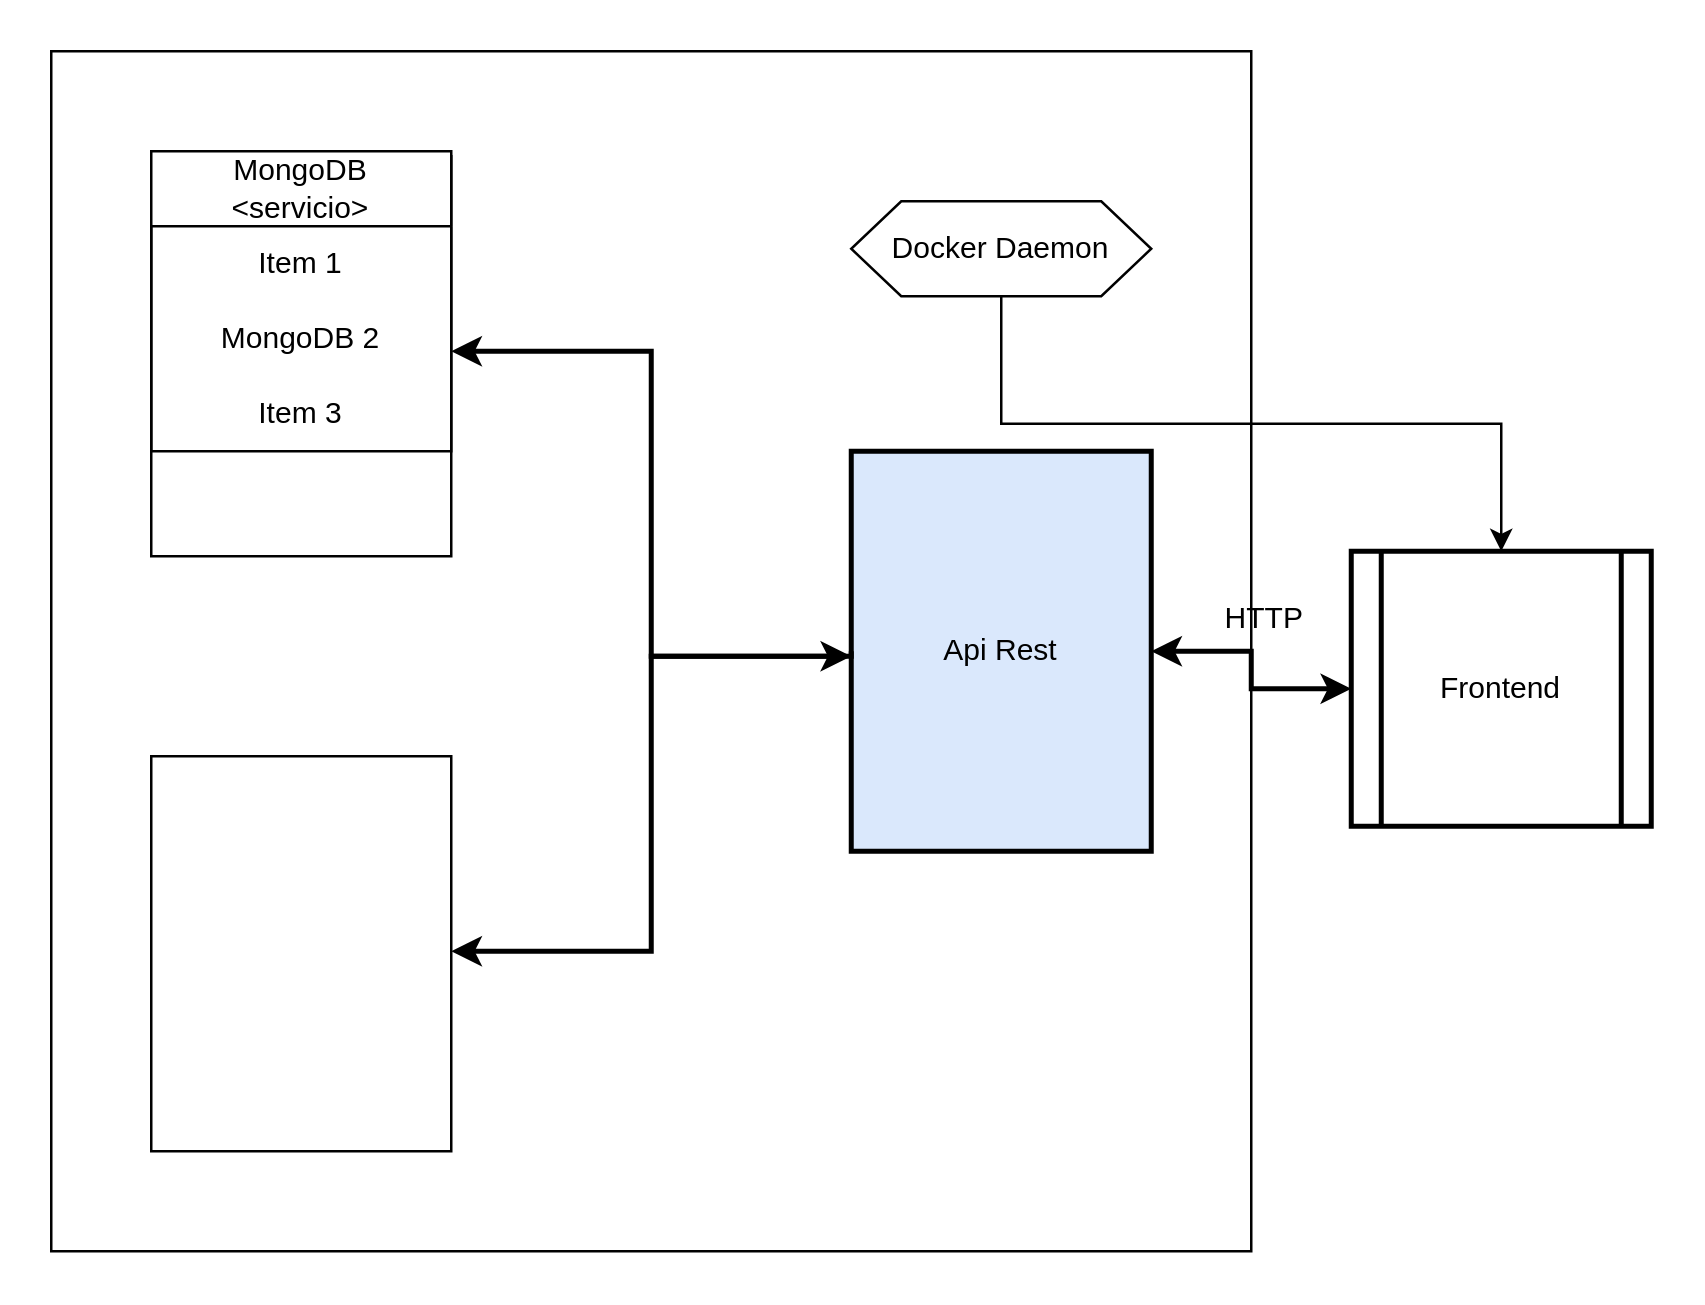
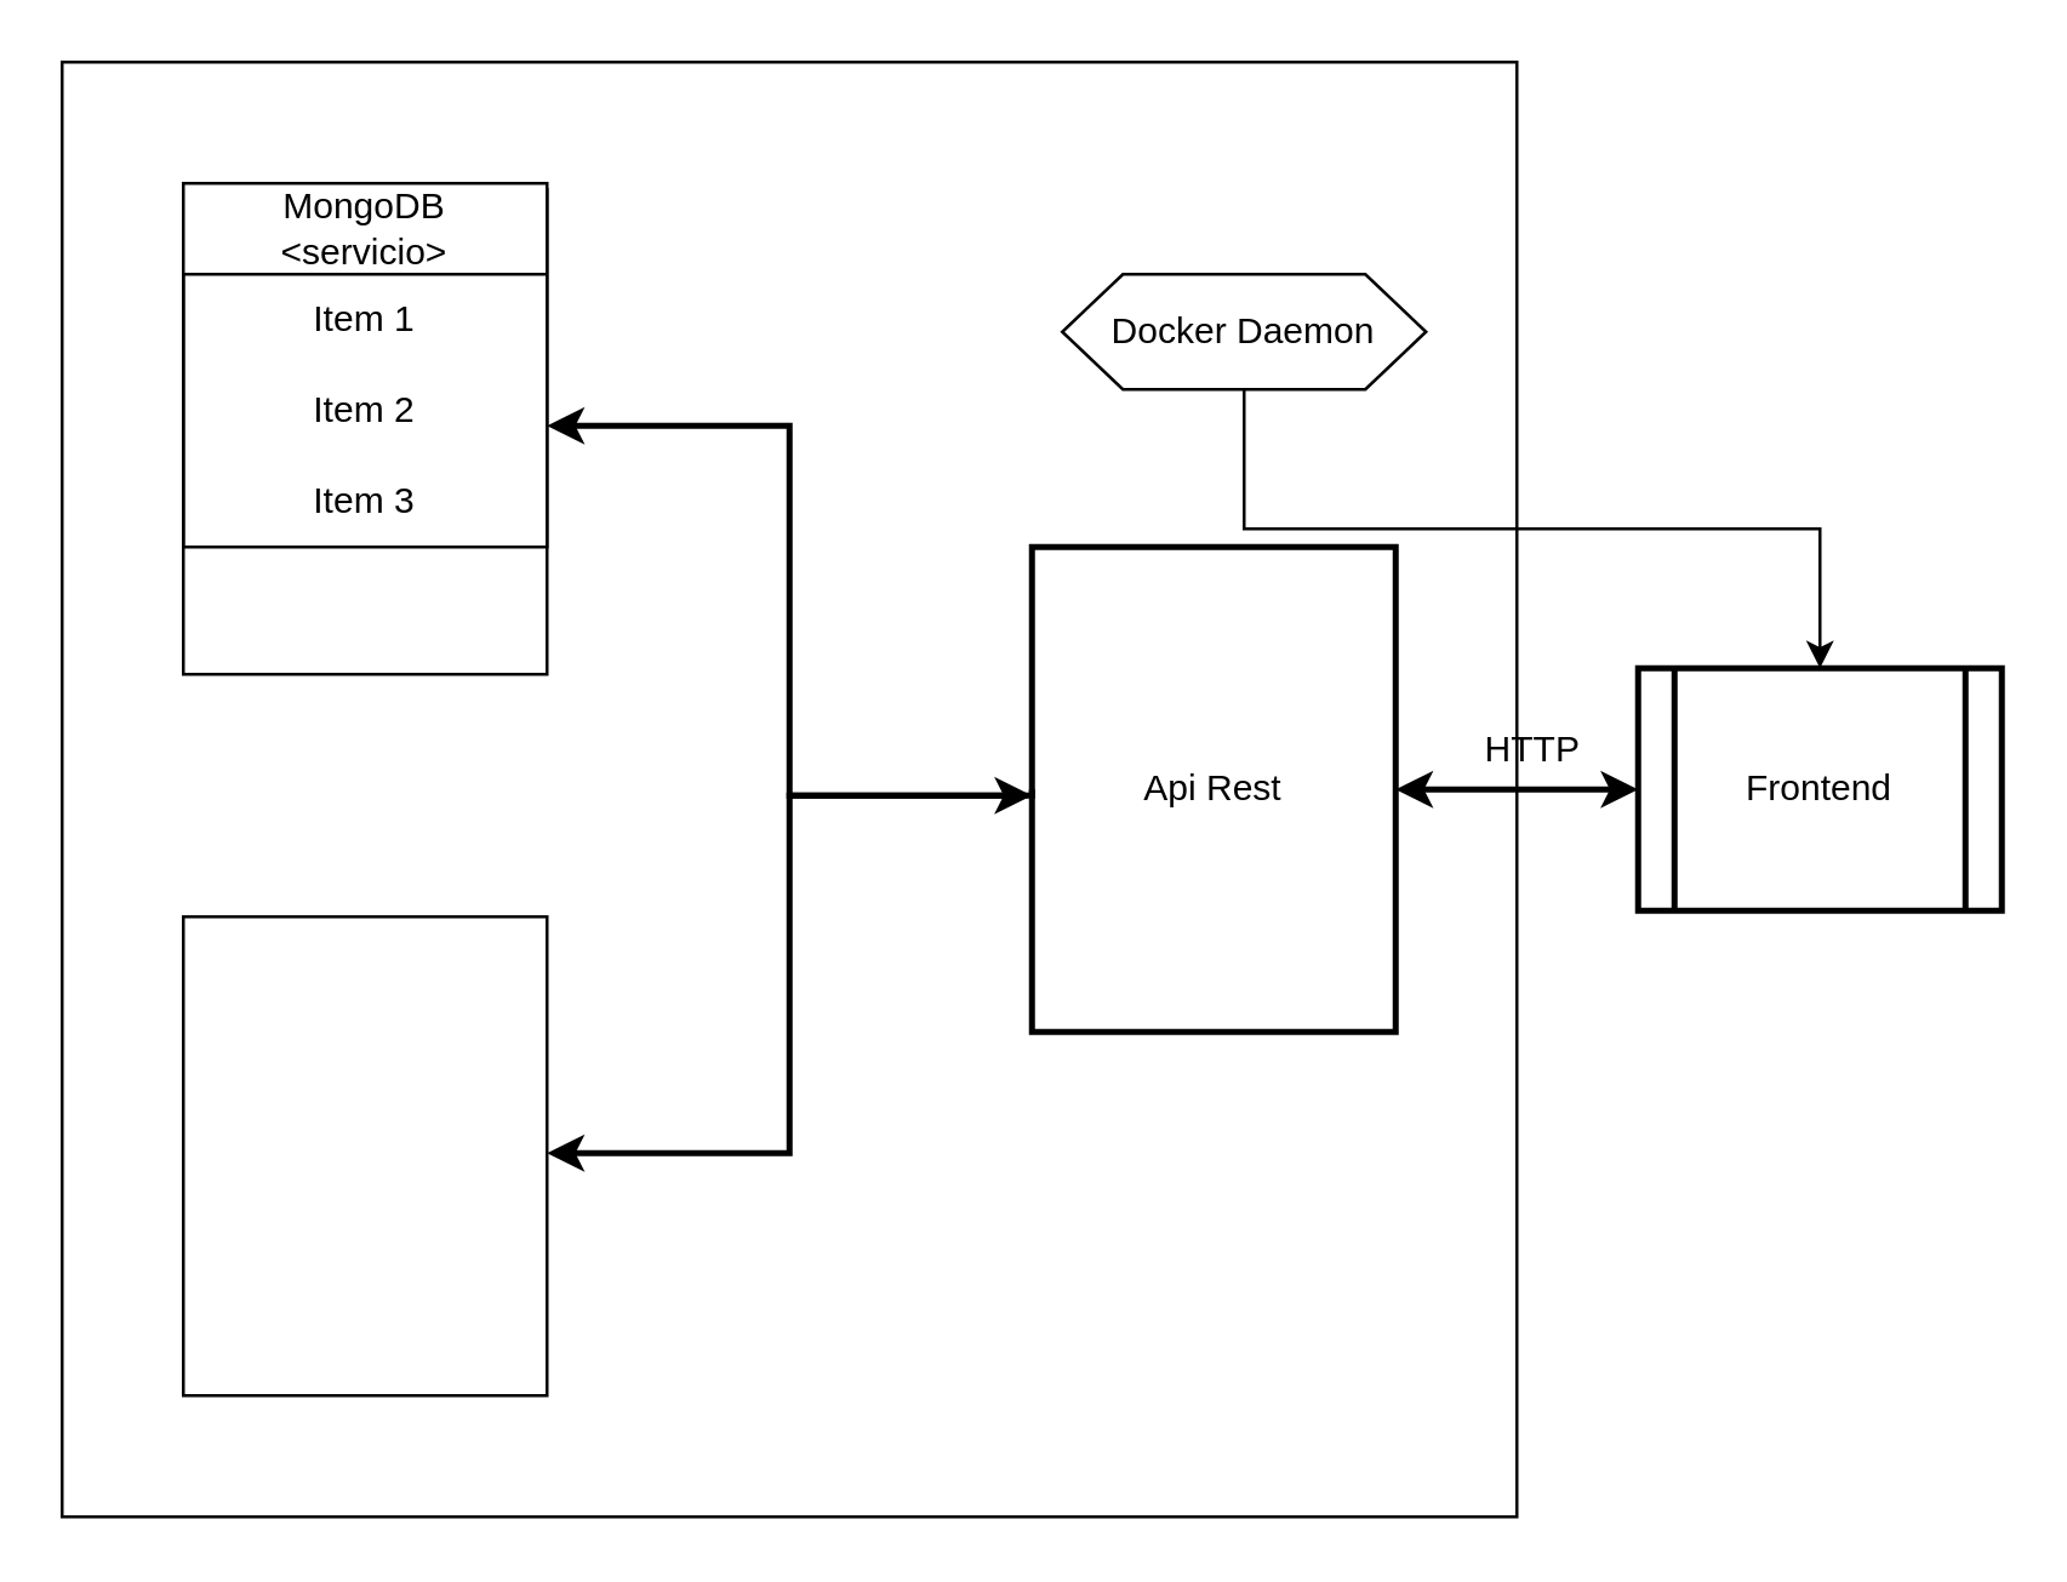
  <mxCell id="0" />
  <mxCell id="1" parent="0" />
  <mxCell id="2" value="" style="rounded=0;whiteSpace=wrap;html=1;" vertex="1" parent="1"><mxGeometry x="20" width="480" height="480" as="geometry" y="20" /></mxCell>
  <mxCell id="3" style="edgeStyle=orthogonalEdgeStyle;rounded=0;orthogonalLoop=1;jettySize=auto;html=1;startArrow=classic;startFill=1;strokeWidth=2;" edge="1" parent="1" source="4" target="5"><mxGeometry relative="1" as="geometry" /></mxCell>
- <mxCell id="4" value="Api Rest" style="rounded=0;whiteSpace=wrap;html=1;strokeWidth=2;fillColor=#dae8fc;" vertex="1" parent="1"><mxGeometry x="340" y="180" width="120" height="160" as="geometry" /></mxCell>
- <mxCell id="5" value="Frontend" style="shape=process;whiteSpace=wrap;html=1;backgroundOutline=1;strokeWidth=2;" vertex="1" parent="1"><mxGeometry x="540" y="220" width="120" height="110" as="geometry" /></mxCell>
+ <mxCell id="4" value="Api Rest" style="rounded=0;whiteSpace=wrap;html=1;strokeWidth=2;" vertex="1" parent="1"><mxGeometry x="340" y="180" width="120" height="160" as="geometry" /></mxCell>
+ <mxCell id="5" value="Frontend" style="shape=process;whiteSpace=wrap;html=1;backgroundOutline=1;strokeWidth=2;" vertex="1" parent="1"><mxGeometry x="540" y="220" width="120" height="80" as="geometry" /></mxCell>
  <mxCell id="6" style="edgeStyle=orthogonalEdgeStyle;rounded=0;orthogonalLoop=1;jettySize=auto;html=1;exitX=0;exitY=0.5;exitDx=0;exitDy=0;strokeWidth=2;" edge="1" parent="1" source="4" target="9"><mxGeometry relative="1" as="geometry"><mxPoint x="220" y="182" as="targetPoint" /><Array as="points"><mxPoint x="260" y="262" /><mxPoint x="260" y="140" /></Array></mxGeometry></mxCell>
  <mxCell id="7" style="edgeStyle=orthogonalEdgeStyle;rounded=0;orthogonalLoop=1;jettySize=auto;html=1;startArrow=classic;startFill=1;strokeWidth=2;" edge="1" parent="1" source="4" target="10"><mxGeometry relative="1" as="geometry"><mxPoint x="220" y="342" as="targetPoint" /><Array as="points"><mxPoint x="260" y="262" /><mxPoint x="260" y="380" /></Array></mxGeometry></mxCell>
  <mxCell id="8" value="HTTP" style="text;html=1;align=center;verticalAlign=middle;resizable=0;points=[];autosize=1;strokeColor=none;fillColor=none;" vertex="1" parent="1"><mxGeometry x="480" y="232" width="50" height="30" as="geometry" /></mxCell>
  <mxCell id="9" value="" style="rounded=0;whiteSpace=wrap;html=1;" vertex="1" parent="1"><mxGeometry x="60" y="62" width="120" height="160" as="geometry" /></mxCell>
  <mxCell id="10" value="" style="rounded=0;whiteSpace=wrap;html=1;" vertex="1" parent="1"><mxGeometry x="60" y="302" width="120" height="158" as="geometry" /></mxCell>
  <mxCell id="11" value="&lt;div&gt;MongoDB&lt;/div&gt;&lt;div&gt;&amp;lt;servicio&amp;gt;&lt;/div&gt;" style="swimlane;fontStyle=0;childLayout=stackLayout;horizontal=1;startSize=30;horizontalStack=0;resizeParent=1;resizeParentMax=0;resizeLast=0;collapsible=1;marginBottom=0;whiteSpace=wrap;html=1;" vertex="1" parent="1"><mxGeometry x="60" y="60" width="120" height="120" as="geometry" /></mxCell>
  <mxCell id="12" value="Item 1" style="text;strokeColor=none;fillColor=none;align=center;verticalAlign=middle;spacingLeft=4;spacingRight=4;overflow=hidden;points=[[0,0.5],[1,0.5]];portConstraint=eastwest;rotatable=0;whiteSpace=wrap;html=1;" vertex="1" parent="11"><mxGeometry y="30" width="120" height="30" as="geometry" /></mxCell>
- <mxCell id="13" value="MongoDB 2" style="text;strokeColor=none;fillColor=none;align=center;verticalAlign=middle;spacingLeft=4;spacingRight=4;overflow=hidden;points=[[0,0.5],[1,0.5]];portConstraint=eastwest;rotatable=0;whiteSpace=wrap;html=1;" vertex="1" parent="11"><mxGeometry y="60" width="120" height="30" as="geometry" /></mxCell>
+ <mxCell id="13" value="Item 2" style="text;strokeColor=none;fillColor=none;align=center;verticalAlign=middle;spacingLeft=4;spacingRight=4;overflow=hidden;points=[[0,0.5],[1,0.5]];portConstraint=eastwest;rotatable=0;whiteSpace=wrap;html=1;" vertex="1" parent="11"><mxGeometry y="60" width="120" height="30" as="geometry" /></mxCell>
  <mxCell id="14" value="Item 3" style="text;strokeColor=none;fillColor=none;align=center;verticalAlign=middle;spacingLeft=4;spacingRight=4;overflow=hidden;points=[[0,0.5],[1,0.5]];portConstraint=eastwest;rotatable=0;whiteSpace=wrap;html=1;" vertex="1" parent="11"><mxGeometry y="90" width="120" height="30" as="geometry" /></mxCell>
  <mxCell id="15" style="edgeStyle=orthogonalEdgeStyle;rounded=0;orthogonalLoop=1;jettySize=auto;html=1;exitX=0.5;exitY=1;exitDx=0;exitDy=0;" edge="1" parent="1" source="16" target="5"><mxGeometry relative="1" as="geometry" /></mxCell>
- <mxCell id="16" value="Docker Daemon" style="shape=hexagon;perimeter=hexagonPerimeter2;whiteSpace=wrap;html=1;fixedSize=1;" vertex="1" parent="1"><mxGeometry x="340" y="80" width="120" height="38" as="geometry" /></mxCell>
+ <mxCell id="16" value="Docker Daemon" style="shape=hexagon;perimeter=hexagonPerimeter2;whiteSpace=wrap;html=1;fixedSize=1;" vertex="1" parent="1"><mxGeometry x="350" y="90" width="120" height="38" as="geometry" /></mxCell>
